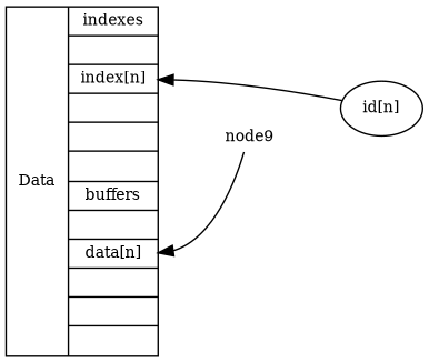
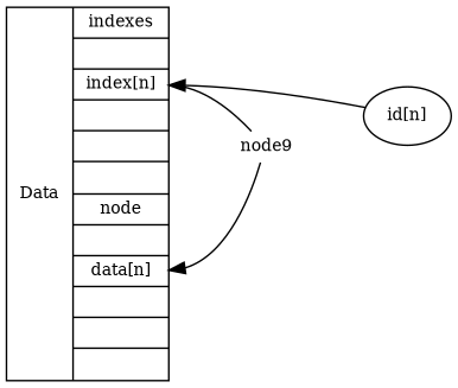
  digraph {
    rankdir=LR
    node [fontsize=10]
    edge [headport=d spline=ortho]
-   n1 [label="{Data|{indexes||<i> index[n]||||buffers||<d> data[n]|||}}" shape=record]
+   n1 [label="{Data|{indexes||<i> index[n]||||node||<d> data[n]|||}}" shape=record]
    n2 [height=0 label=node9 shape=none width=0]
    n3 [label="id[n]" shape=ellipse]
+   n1 -> n2 [arrowhead=none splines=line tailport=i]
    n2 -> n1 [splines=line]
    n2 -> n3 [color=transparent]
    n3 -> n1 [headport=i]
  }
